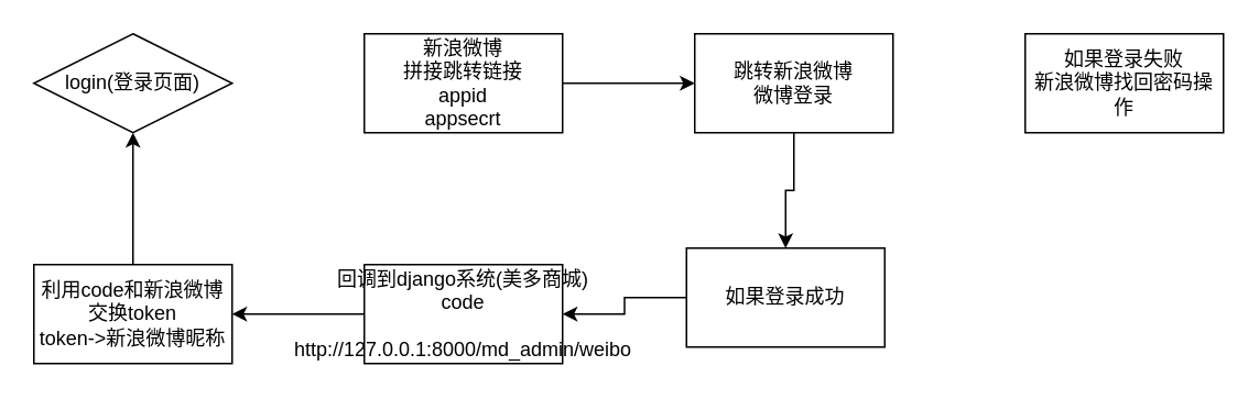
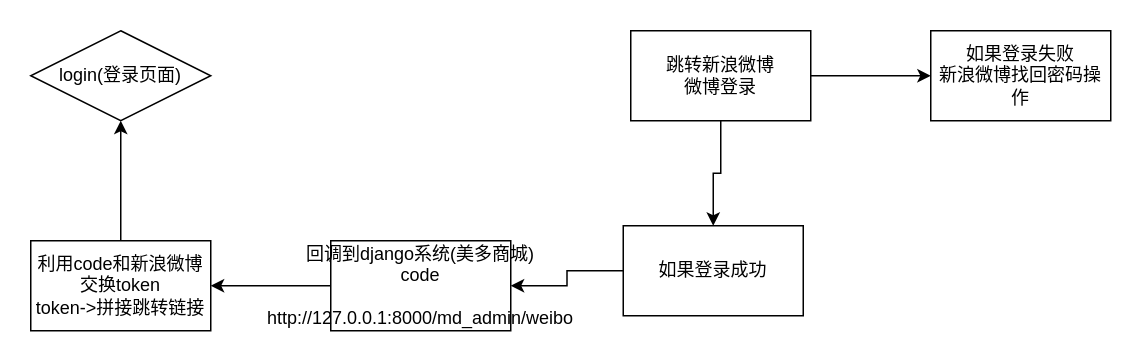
  <mxCell id="0" />
  <mxCell id="1" parent="0" />
  <mxCell id="2" value="login(登录页面)" style="rhombus;whiteSpace=wrap;html=1;" parent="1" vertex="1"><mxGeometry x="20" y="20" width="120" height="60" as="geometry" /></mxCell>
- <mxCell id="3" value="" style="edgeStyle=orthogonalEdgeStyle;rounded=0;orthogonalLoop=1;jettySize=auto;html=1;" parent="1" source="4" target="7" edge="1"><mxGeometry relative="1" as="geometry" /></mxCell>
- <mxCell id="4" value="新浪微博&lt;br&gt;拼接跳转链接&lt;br&gt;appid&lt;br&gt;appsecrt" style="rounded=0;whiteSpace=wrap;html=1;" parent="1" vertex="1"><mxGeometry x="220" y="20" width="120" height="60" as="geometry" /></mxCell>
  <mxCell id="5" value="" style="edgeStyle=orthogonalEdgeStyle;rounded=0;orthogonalLoop=1;jettySize=auto;html=1;" parent="1" source="7" target="10" edge="1"><mxGeometry relative="1" as="geometry" /></mxCell>
+ <mxCell id="6" value="" style="edgeStyle=orthogonalEdgeStyle;rounded=0;orthogonalLoop=1;jettySize=auto;html=1;" parent="1" source="7" target="8" edge="1"><mxGeometry relative="1" as="geometry" /></mxCell>
  <mxCell id="7" value="跳转新浪微博&lt;br&gt;微博登录" style="rounded=0;whiteSpace=wrap;html=1;" parent="1" vertex="1"><mxGeometry x="420" y="20" width="120" height="60" as="geometry" /></mxCell>
  <mxCell id="8" value="如果登录失败&lt;br&gt;新浪微博找回密码操作" style="rounded=0;whiteSpace=wrap;html=1;" parent="1" vertex="1"><mxGeometry x="620" y="20" width="120" height="60" as="geometry" /></mxCell>
  <mxCell id="9" value="" style="edgeStyle=orthogonalEdgeStyle;rounded=0;orthogonalLoop=1;jettySize=auto;html=1;" parent="1" source="10" target="12" edge="1"><mxGeometry relative="1" as="geometry" /></mxCell>
  <mxCell id="10" value="如果登录成功" style="rounded=0;whiteSpace=wrap;html=1;" parent="1" vertex="1"><mxGeometry x="415" y="150" width="120" height="60" as="geometry" /></mxCell>
  <mxCell id="11" value="" style="edgeStyle=orthogonalEdgeStyle;rounded=0;orthogonalLoop=1;jettySize=auto;html=1;" parent="1" source="12" target="14" edge="1"><mxGeometry relative="1" as="geometry" /></mxCell>
  <mxCell id="12" value="回调到django系统(美多商城)&lt;br&gt;code&lt;br&gt;&lt;br&gt;&lt;span style=&quot;font-family: &amp;#34;microsoft yahei&amp;#34; , , &amp;#34;heiti&amp;#34; , , sans-serif&quot;&gt;http://127.0.0.1:8000/md_admin/weibo&lt;/span&gt;" style="rounded=0;whiteSpace=wrap;html=1;" parent="1" vertex="1"><mxGeometry x="220" y="160" width="120" height="60" as="geometry" /></mxCell>
  <mxCell id="13" value="" style="edgeStyle=orthogonalEdgeStyle;rounded=0;orthogonalLoop=1;jettySize=auto;html=1;" parent="1" source="14" target="2" edge="1"><mxGeometry relative="1" as="geometry" /></mxCell>
- <mxCell id="14" value="利用code和新浪微博交换token&lt;br&gt;token-&amp;gt;新浪微博昵称" style="rounded=0;whiteSpace=wrap;html=1;" parent="1" vertex="1"><mxGeometry x="20" y="160" width="120" height="60" as="geometry" /></mxCell>
+ <mxCell id="14" value="利用code和新浪微博交换token&lt;br&gt;token-&amp;gt;拼接跳转链接" style="rounded=0;whiteSpace=wrap;html=1;" parent="1" vertex="1"><mxGeometry x="20" y="160" width="120" height="60" as="geometry" /></mxCell>
